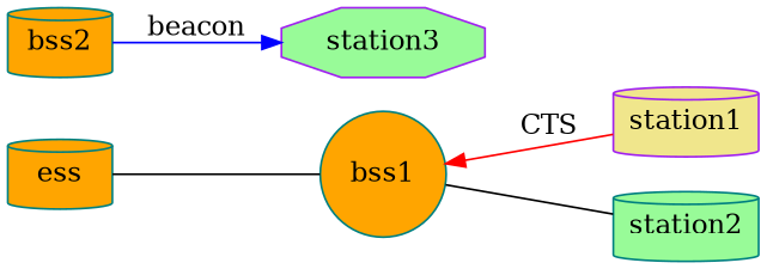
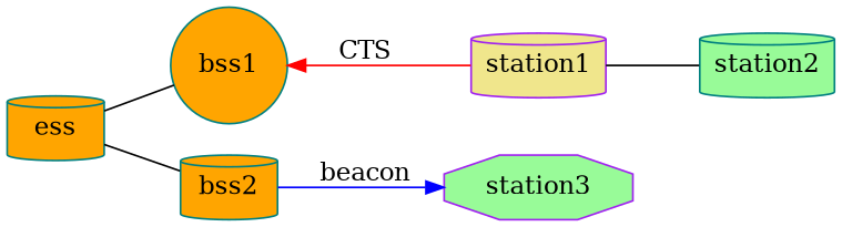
  digraph {
    rankdir=LR
    node [color=teal fillcolor=orange shape=cylinder style=filled]
    edge [dir=none]
    bss1 [shape=circle]
    ess
    bss2
    station1 [color=purple fillcolor=khaki]
    station2 [fillcolor=palegreen]
    station3 [color=purple fillcolor=palegreen shape=octagon]
    bss1 -> station1 [color=red dir=back label=CTS]
-   bss1 -> station2
+   station1 -> station2
    ess -> bss1
+   ess -> bss2
    bss2 -> station3 [color=blue dir=forward label=beacon]
  }
